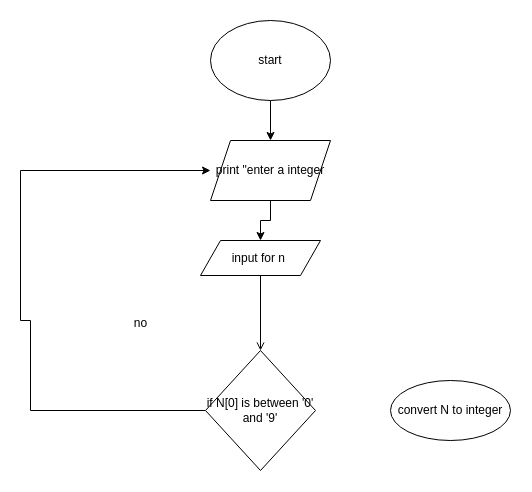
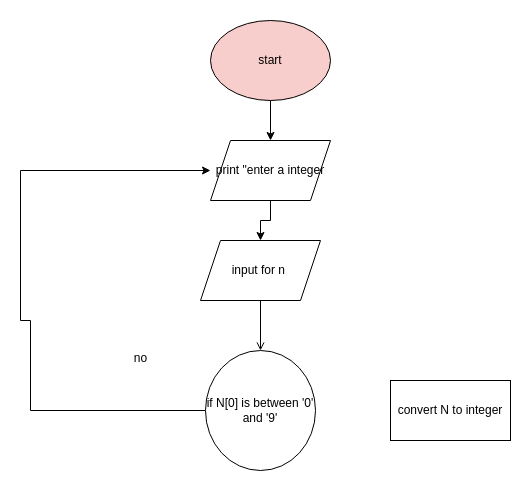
  <mxCell id="0" />
  <mxCell id="1" parent="0" />
  <mxCell id="2" value="" style="edgeStyle=orthogonalEdgeStyle;rounded=0;orthogonalLoop=1;jettySize=auto;html=1;" edge="1" parent="1" source="3" target="7"><mxGeometry relative="1" as="geometry" /></mxCell>
- <mxCell id="3" value="start" style="ellipse;whiteSpace=wrap;html=1;" vertex="1" parent="1"><mxGeometry x="210" y="20" width="120" height="80" as="geometry" /></mxCell>
+ <mxCell id="3" value="start" style="ellipse;whiteSpace=wrap;html=1;fillColor=#f8cecc;" vertex="1" parent="1"><mxGeometry x="210" y="20" width="120" height="80" as="geometry" /></mxCell>
  <mxCell id="4" value="" style="edgeStyle=orthogonalEdgeStyle;rounded=0;orthogonalLoop=1;jettySize=auto;html=1;endArrow=open;" edge="1" parent="1" source="5" target="9"><mxGeometry relative="1" as="geometry" /></mxCell>
- <mxCell id="5" value="input for n&amp;nbsp;" style="shape=parallelogram;perimeter=parallelogramPerimeter;whiteSpace=wrap;html=1;fixedSize=1;" vertex="1" parent="1"><mxGeometry x="200" y="240" width="120" height="35" as="geometry" /></mxCell>
+ <mxCell id="5" value="input for n&amp;nbsp;" style="shape=parallelogram;perimeter=parallelogramPerimeter;whiteSpace=wrap;html=1;fixedSize=1;" vertex="1" parent="1"><mxGeometry x="200" y="240" width="120" height="60" as="geometry" /></mxCell>
  <mxCell id="6" value="" style="edgeStyle=orthogonalEdgeStyle;rounded=0;orthogonalLoop=1;jettySize=auto;html=1;" edge="1" parent="1" source="7" target="5"><mxGeometry relative="1" as="geometry" /></mxCell>
  <mxCell id="7" value="print &quot;enter a integer" style="shape=parallelogram;perimeter=parallelogramPerimeter;whiteSpace=wrap;html=1;fixedSize=1;" vertex="1" parent="1"><mxGeometry x="210" y="140" width="120" height="60" as="geometry" /></mxCell>
  <mxCell id="8" style="edgeStyle=orthogonalEdgeStyle;rounded=0;orthogonalLoop=1;jettySize=auto;html=1;entryX=0;entryY=0.5;entryDx=0;entryDy=0;entryPerimeter=0;" edge="1" parent="1" source="9" target="7"><mxGeometry relative="1" as="geometry"><mxPoint x="-40" y="150" as="targetPoint" /><Array as="points"><mxPoint x="30" y="410" /><mxPoint x="30" y="320" /><mxPoint x="20" y="320" /><mxPoint x="20" y="170" /></Array></mxGeometry></mxCell>
- <mxCell id="9" value="if N[0] is between '0' and '9'" style="rhombus;whiteSpace=wrap;html=1;" vertex="1" parent="1"><mxGeometry x="205" y="350" width="110" height="120" as="geometry" /></mxCell>
- <mxCell id="10" value="no" style="text;html=1;align=center;verticalAlign=middle;resizable=0;points=[];autosize=1;strokeColor=none;fillColor=none;" vertex="1" parent="1"><mxGeometry x="120" y="308" width="40" height="30" as="geometry" /></mxCell>
- <mxCell id="11" value="convert N to integer" style="ellipse;whiteSpace=wrap;html=1;" vertex="1" parent="1"><mxGeometry x="390" y="380" width="120" height="60" as="geometry" /></mxCell>
+ <mxCell id="9" value="if N[0] is between '0' and '9'" style="ellipse;whiteSpace=wrap;html=1;" vertex="1" parent="1"><mxGeometry x="205" y="350" width="110" height="120" as="geometry" /></mxCell>
+ <mxCell id="10" value="no" style="text;html=1;align=center;verticalAlign=middle;resizable=0;points=[];autosize=1;strokeColor=none;fillColor=none;" vertex="1" parent="1"><mxGeometry x="120" y="343" width="40" height="30" as="geometry" /></mxCell>
+ <mxCell id="11" value="convert N to integer" style="whiteSpace=wrap;html=1;" vertex="1" parent="1"><mxGeometry x="390" y="380" width="120" height="60" as="geometry" /></mxCell>
